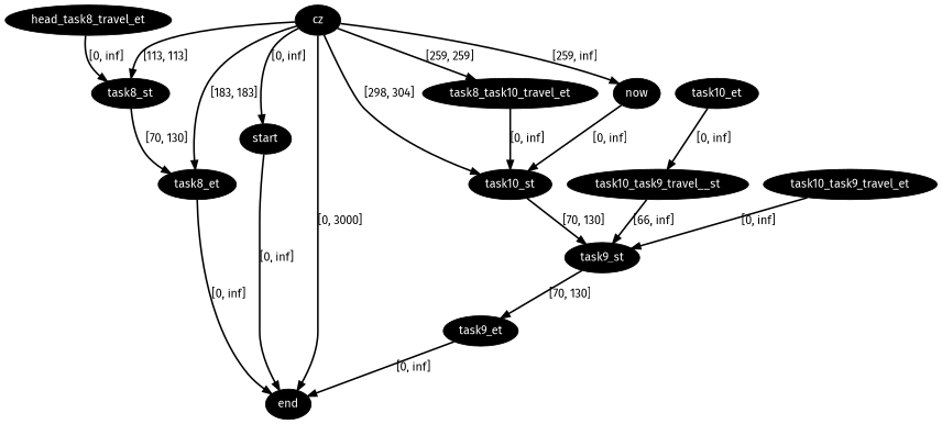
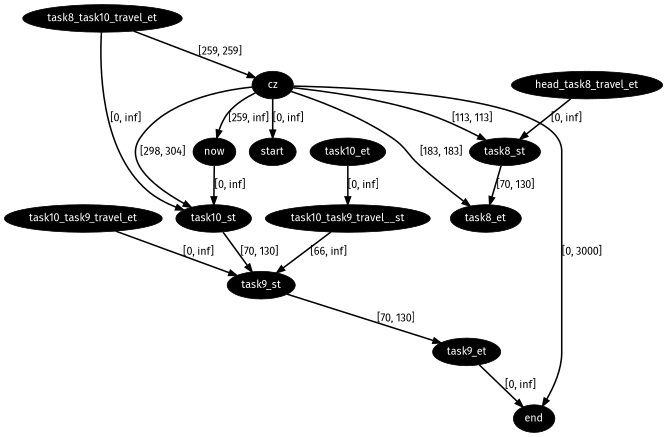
  digraph {
    fontname="Fira Sans"
    node [fillcolor=black fontcolor=white fontname="Fira Sans" style=filled]
    edge [color=black fontname="Fira Sans" penwidth=2]
    n1 [label=cz]
    n2 [label=start]
    n3 [label=now]
    n4 [label=end]
    n5 [label=task8_st]
    n6 [label=task8_et]
    n7 [label=task10_st]
    n8 [label=task8_task10_travel_et]
    n9 [label=head_task8_travel_et]
    n10 [label=task9_st]
    n11 [label=task9_et]
    n12 [label=task10_et]
    n13 [label=task10_task9_travel__st]
    n14 [label=task10_task9_travel_et]
    n1 -> n2 [label="[0, inf]"]
    n1 -> n3 [label="[259, inf]"]
    n1 -> n4 [label="[0, 3000]"]
    n1 -> n5 [label="[113, 113]"]
    n1 -> n6 [label="[183, 183]"]
    n1 -> n7 [label="[298, 304]"]
-   n1 -> n8 [label="[259, 259]"]
-   n2 -> n4 [label="[0, inf]"]
+   n8 -> n1 [label="[259, 259]"]
    n3 -> n7 [label="[0, inf]"]
    n5 -> n6 [label="[70, 130]"]
-   n6 -> n4 [label="[0, inf]"]
    n7 -> n10 [label="[70, 130]"]
    n8 -> n7 [label="[0, inf]"]
    n9 -> n5 [label="[0, inf]"]
    n10 -> n11 [label="[70, 130]"]
    n11 -> n4 [label="[0, inf]"]
    n12 -> n13 [label="[0, inf]"]
    n13 -> n10 [label="[66, inf]"]
    n14 -> n10 [label="[0, inf]"]
  }
